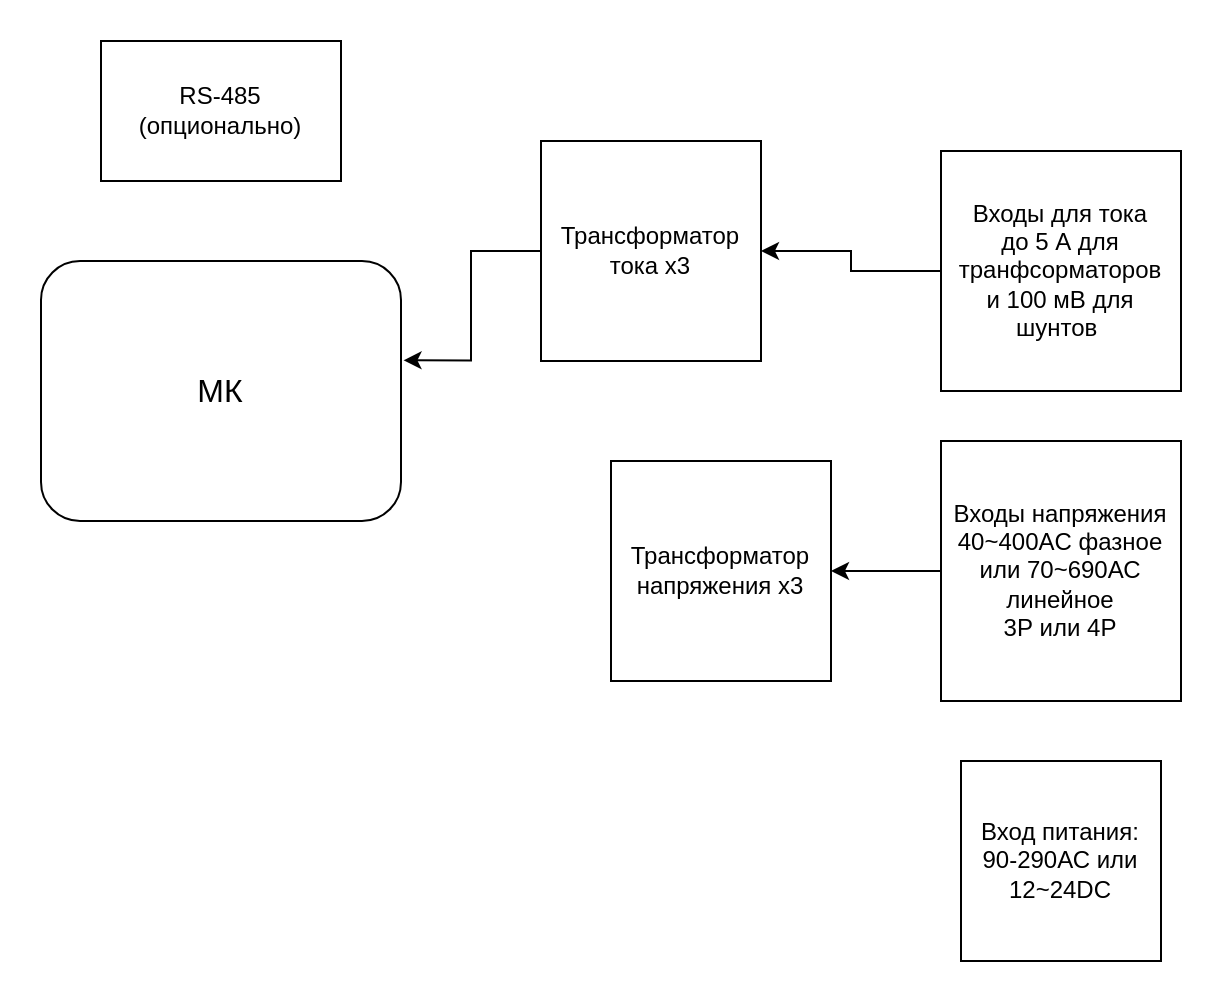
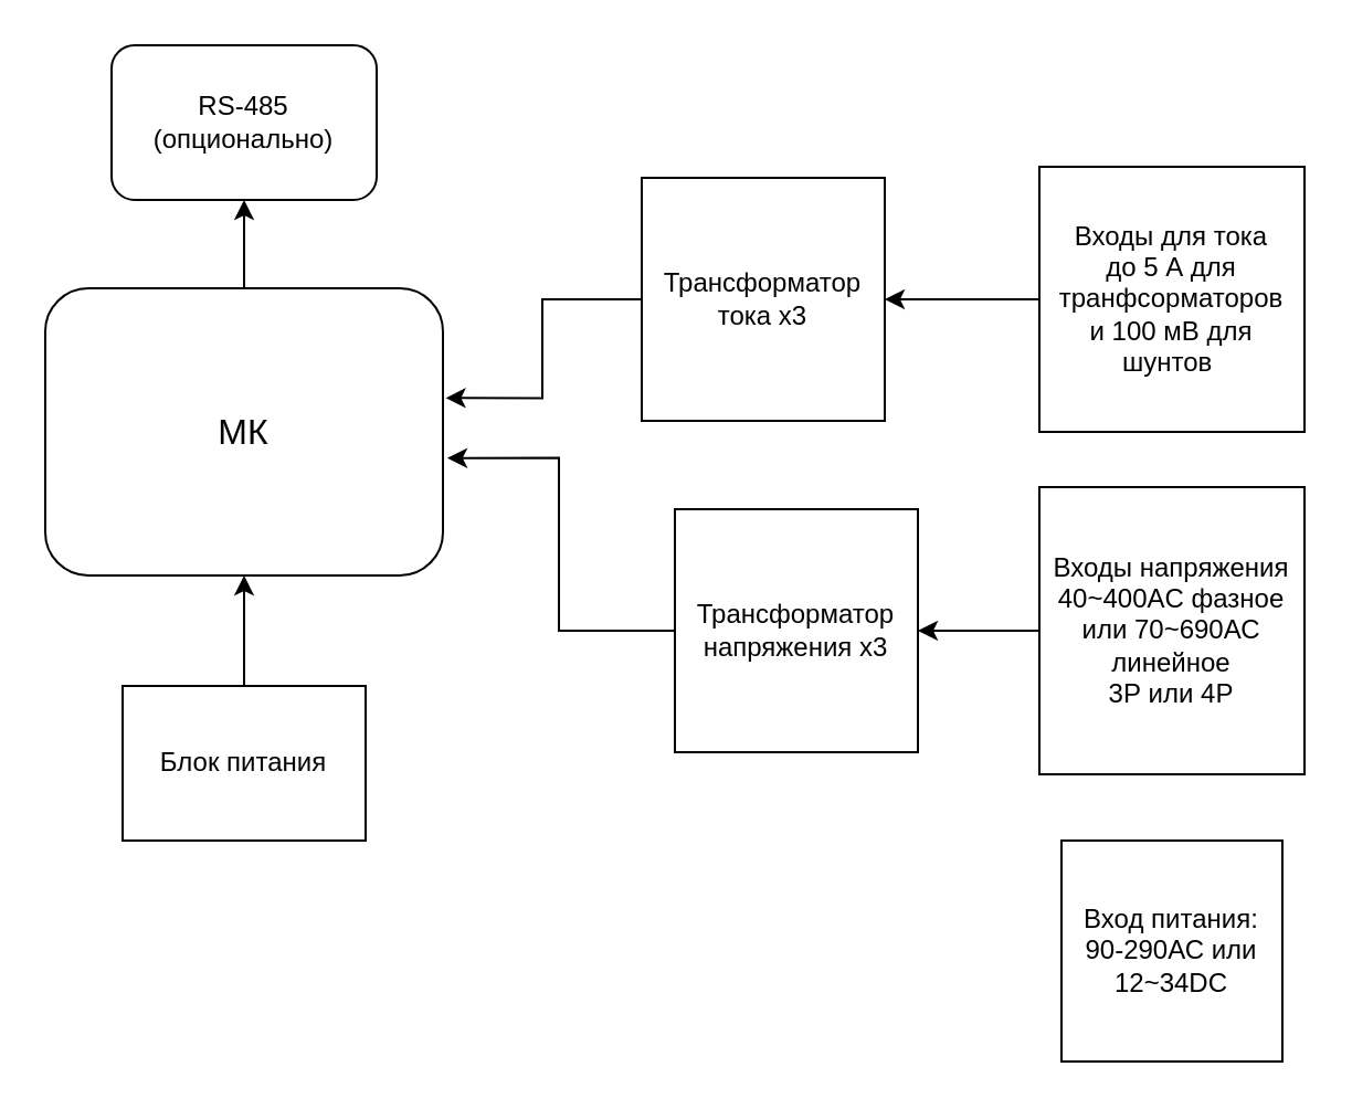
  <mxCell id="0" />
  <mxCell id="1" parent="0" />
+ <mxCell id="2" style="edgeStyle=orthogonalEdgeStyle;rounded=0;orthogonalLoop=1;jettySize=auto;html=1;exitX=0.5;exitY=0;exitDx=0;exitDy=0;entryX=0.5;entryY=1;entryDx=0;entryDy=0;" edge="1" parent="1" source="3" target="6"><mxGeometry relative="1" as="geometry" /></mxCell>
  <mxCell id="3" value="&lt;font style=&quot;font-size: 16px;&quot;&gt;МК&lt;/font&gt;" style="rounded=1;whiteSpace=wrap;html=1;" vertex="1" parent="1"><mxGeometry x="20" y="130" width="180" height="130" as="geometry" /></mxCell>
  <mxCell id="4" value="Трансформатор напряжения х3" style="whiteSpace=wrap;html=1;aspect=fixed;" vertex="1" parent="1"><mxGeometry x="305" y="230" width="110" height="110" as="geometry" /></mxCell>
- <mxCell id="5" value="Трансформатор тока х3" style="whiteSpace=wrap;html=1;aspect=fixed;" vertex="1" parent="1"><mxGeometry x="270" y="70" width="110" height="110" as="geometry" /></mxCell>
- <mxCell id="6" value="RS-485 (опционально)" style="rounded=0;whiteSpace=wrap;html=1;" vertex="1" parent="1"><mxGeometry x="50" y="20" width="120" height="70" as="geometry" /></mxCell>
+ <mxCell id="5" value="Трансформатор тока х3" style="whiteSpace=wrap;html=1;aspect=fixed;" vertex="1" parent="1"><mxGeometry x="290" y="80" width="110" height="110" as="geometry" /></mxCell>
+ <mxCell id="6" value="RS-485 (опционально)" style="whiteSpace=wrap;html=1;rounded=1;" vertex="1" parent="1"><mxGeometry x="50" y="20" width="120" height="70" as="geometry" /></mxCell>
+ <mxCell id="7" style="edgeStyle=orthogonalEdgeStyle;rounded=0;orthogonalLoop=1;jettySize=auto;html=1;exitX=0.5;exitY=0;exitDx=0;exitDy=0;entryX=0.5;entryY=1;entryDx=0;entryDy=0;" edge="1" parent="1" source="8" target="3"><mxGeometry relative="1" as="geometry" /></mxCell>
+ <mxCell id="8" value="Блок питания" style="rounded=0;whiteSpace=wrap;html=1;" vertex="1" parent="1"><mxGeometry x="55" y="310" width="110" height="70" as="geometry" /></mxCell>
  <mxCell id="9" style="edgeStyle=orthogonalEdgeStyle;rounded=0;orthogonalLoop=1;jettySize=auto;html=1;exitX=0;exitY=0.5;exitDx=0;exitDy=0;" edge="1" parent="1" source="10" target="4"><mxGeometry relative="1" as="geometry" /></mxCell>
  <mxCell id="10" value="&amp;nbsp;Входы напряжения&amp;nbsp;&lt;div&gt;40~400AC фазное или 70~690АС линейное&lt;/div&gt;&lt;div&gt;3Р или 4Р&lt;/div&gt;" style="rounded=0;whiteSpace=wrap;html=1;" vertex="1" parent="1"><mxGeometry x="470" y="220" width="120" height="130" as="geometry" /></mxCell>
- <mxCell id="11" value="Вход питания: 90-290АС или 12~24DC" style="whiteSpace=wrap;html=1;aspect=fixed;" vertex="1" parent="1"><mxGeometry x="480" y="380" width="100" height="100" as="geometry" /></mxCell>
+ <mxCell id="11" value="Вход питания: 90-290АС или 12~34DC" style="whiteSpace=wrap;html=1;aspect=fixed;" vertex="1" parent="1"><mxGeometry x="480" y="380" width="100" height="100" as="geometry" /></mxCell>
  <mxCell id="12" style="edgeStyle=orthogonalEdgeStyle;rounded=0;orthogonalLoop=1;jettySize=auto;html=1;exitX=0;exitY=0.5;exitDx=0;exitDy=0;entryX=1;entryY=0.5;entryDx=0;entryDy=0;" edge="1" parent="1" source="13" target="5"><mxGeometry relative="1" as="geometry" /></mxCell>
  <mxCell id="13" value="Входы для тока&lt;br&gt;до 5 А для транфсорматоров&lt;br&gt;и 100 мВ для шунтов&amp;nbsp;" style="whiteSpace=wrap;html=1;aspect=fixed;" vertex="1" parent="1"><mxGeometry x="470" y="75" width="120" height="120" as="geometry" /></mxCell>
  <mxCell id="14" style="edgeStyle=orthogonalEdgeStyle;rounded=0;orthogonalLoop=1;jettySize=auto;html=1;exitX=0;exitY=0.5;exitDx=0;exitDy=0;entryX=1.007;entryY=0.382;entryDx=0;entryDy=0;entryPerimeter=0;" edge="1" parent="1" source="5" target="3"><mxGeometry relative="1" as="geometry" /></mxCell>
+ <mxCell id="15" style="edgeStyle=orthogonalEdgeStyle;rounded=0;orthogonalLoop=1;jettySize=auto;html=1;exitX=0;exitY=0.5;exitDx=0;exitDy=0;entryX=1.011;entryY=0.591;entryDx=0;entryDy=0;entryPerimeter=0;" edge="1" parent="1" source="4" target="3"><mxGeometry relative="1" as="geometry" /></mxCell>
